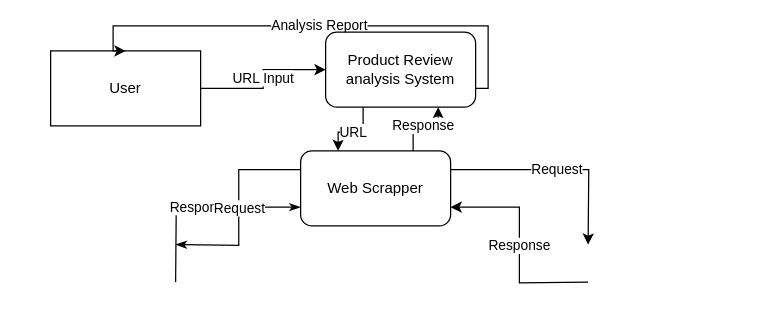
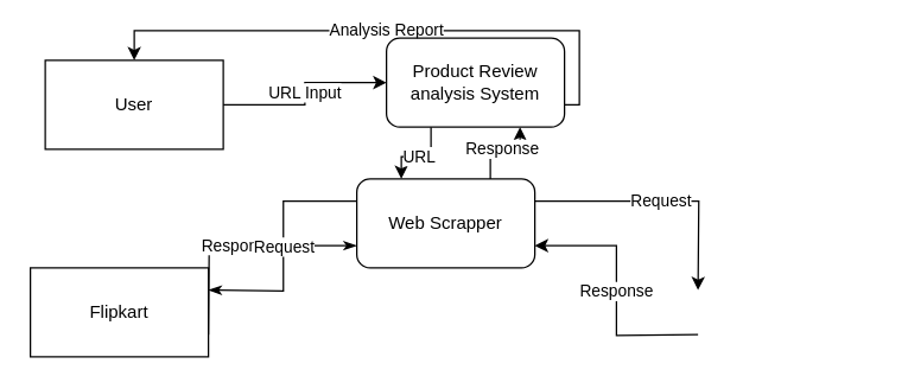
  <mxCell id="0" />
  <mxCell id="1" parent="0" />
  <mxCell id="2" value="" style="group" parent="1" vertex="1" connectable="0"><mxGeometry x="20" y="20" width="570" height="220" as="geometry" /></mxCell>
- <mxCell id="3" value="User" style="rounded=0;whiteSpace=wrap;html=1;" parent="2" vertex="1"><mxGeometry x="20" y="20" width="120" height="60" as="geometry" /></mxCell>
+ <mxCell id="3" value="User" style="rounded=0;whiteSpace=wrap;html=1;" parent="2" vertex="1"><mxGeometry x="10" y="20" width="120" height="60" as="geometry" /></mxCell>
  <mxCell id="4" value="Analysis Report" style="edgeStyle=orthogonalEdgeStyle;rounded=0;orthogonalLoop=1;jettySize=auto;html=1;entryX=0.5;entryY=0;entryDx=0;entryDy=0;" parent="2" source="5" target="3" edge="1"><mxGeometry relative="1" as="geometry"><mxPoint x="420" y="50" as="targetPoint" /><Array as="points"><mxPoint x="370" y="50" /><mxPoint x="370" /><mxPoint x="70" /></Array></mxGeometry></mxCell>
  <mxCell id="5" value="Product Review analysis System" style="rounded=1;whiteSpace=wrap;html=1;" parent="2" vertex="1"><mxGeometry x="240" y="5" width="120" height="60" as="geometry" /></mxCell>
  <mxCell id="6" value="URL Input" style="edgeStyle=orthogonalEdgeStyle;rounded=0;orthogonalLoop=1;jettySize=auto;html=1;" parent="2" source="3" target="5" edge="1"><mxGeometry relative="1" as="geometry"><mxPoint x="210" y="50" as="targetPoint" /></mxGeometry></mxCell>
  <mxCell id="7" value="Request" style="edgeStyle=orthogonalEdgeStyle;rounded=0;orthogonalLoop=1;jettySize=auto;html=1;exitX=1;exitY=0.25;exitDx=0;exitDy=0;entryX=0;entryY=0.25;entryDx=0;entryDy=0;" parent="2" source="10" edge="1"><mxGeometry relative="1" as="geometry"><mxPoint x="450" y="175" as="targetPoint" /></mxGeometry></mxCell>
  <mxCell id="8" value="Response" style="edgeStyle=orthogonalEdgeStyle;rounded=0;orthogonalLoop=1;jettySize=auto;html=1;exitX=0;exitY=0.75;exitDx=0;exitDy=0;entryX=1;entryY=0.75;entryDx=0;entryDy=0;endArrow=none;endFill=0;startArrow=classicThin;startFill=1;" parent="2" source="10" edge="1"><mxGeometry relative="1" as="geometry"><mxPoint x="120" y="205" as="targetPoint" /></mxGeometry></mxCell>
  <mxCell id="9" value="Response" style="edgeStyle=orthogonalEdgeStyle;rounded=0;orthogonalLoop=1;jettySize=auto;html=1;exitX=0.75;exitY=0;exitDx=0;exitDy=0;entryX=0.75;entryY=1;entryDx=0;entryDy=0;startArrow=none;startFill=0;endArrow=classic;endFill=1;" parent="2" source="10" target="5" edge="1"><mxGeometry relative="1" as="geometry" /></mxCell>
  <mxCell id="10" value="Web Scrapper" style="rounded=1;whiteSpace=wrap;html=1;" parent="2" vertex="1"><mxGeometry x="220" y="100" width="120" height="60" as="geometry" /></mxCell>
  <mxCell id="11" value="URL" style="edgeStyle=orthogonalEdgeStyle;rounded=0;orthogonalLoop=1;jettySize=auto;html=1;exitX=0.25;exitY=1;exitDx=0;exitDy=0;entryX=0.25;entryY=0;entryDx=0;entryDy=0;" parent="2" source="5" target="10" edge="1"><mxGeometry relative="1" as="geometry" /></mxCell>
  <mxCell id="12" value="Response" style="edgeStyle=orthogonalEdgeStyle;rounded=0;orthogonalLoop=1;jettySize=auto;html=1;exitX=0;exitY=0.75;exitDx=0;exitDy=0;entryX=1;entryY=0.75;entryDx=0;entryDy=0;endArrow=classic;endFill=1;" parent="2" target="10" edge="1"><mxGeometry relative="1" as="geometry"><mxPoint x="450" y="205" as="sourcePoint" /></mxGeometry></mxCell>
  <mxCell id="13" value="Request" style="edgeStyle=orthogonalEdgeStyle;rounded=0;orthogonalLoop=1;jettySize=auto;html=1;exitX=1;exitY=0.25;exitDx=0;exitDy=0;entryX=0;entryY=0.25;entryDx=0;entryDy=0;startArrow=classicThin;startFill=1;endArrow=none;endFill=0;" parent="2" target="10" edge="1"><mxGeometry relative="1" as="geometry"><mxPoint x="120" y="175" as="sourcePoint" /></mxGeometry></mxCell>
+ <mxCell id="14" value="Flipkart" style="rounded=0;whiteSpace=wrap;html=1;" parent="2" vertex="1"><mxGeometry y="160" width="120" height="60" as="geometry" /></mxCell>
